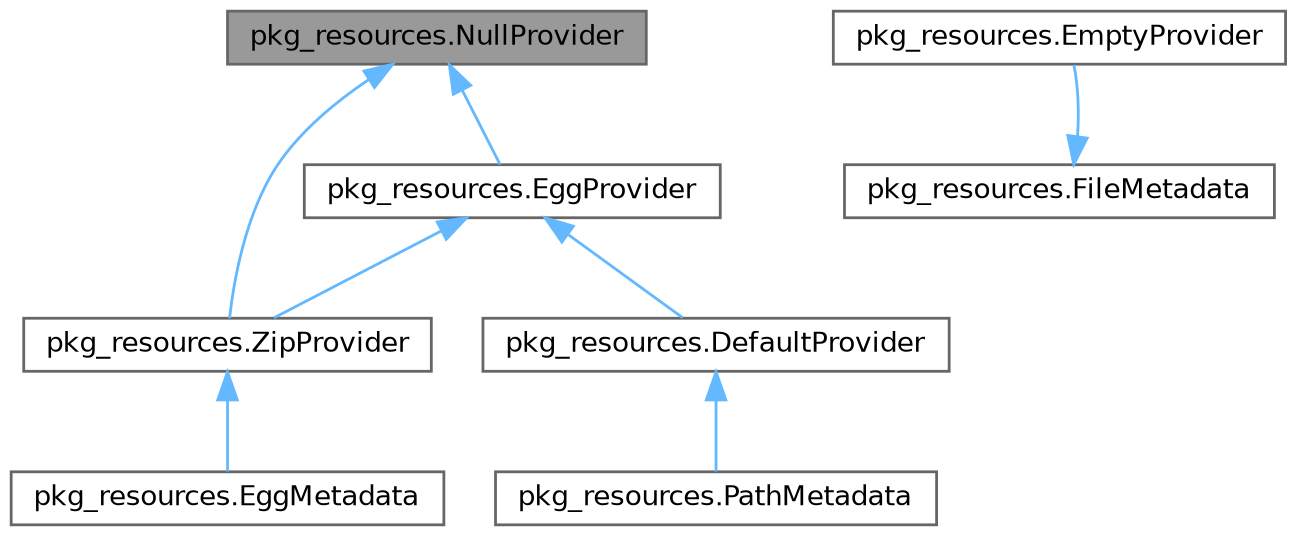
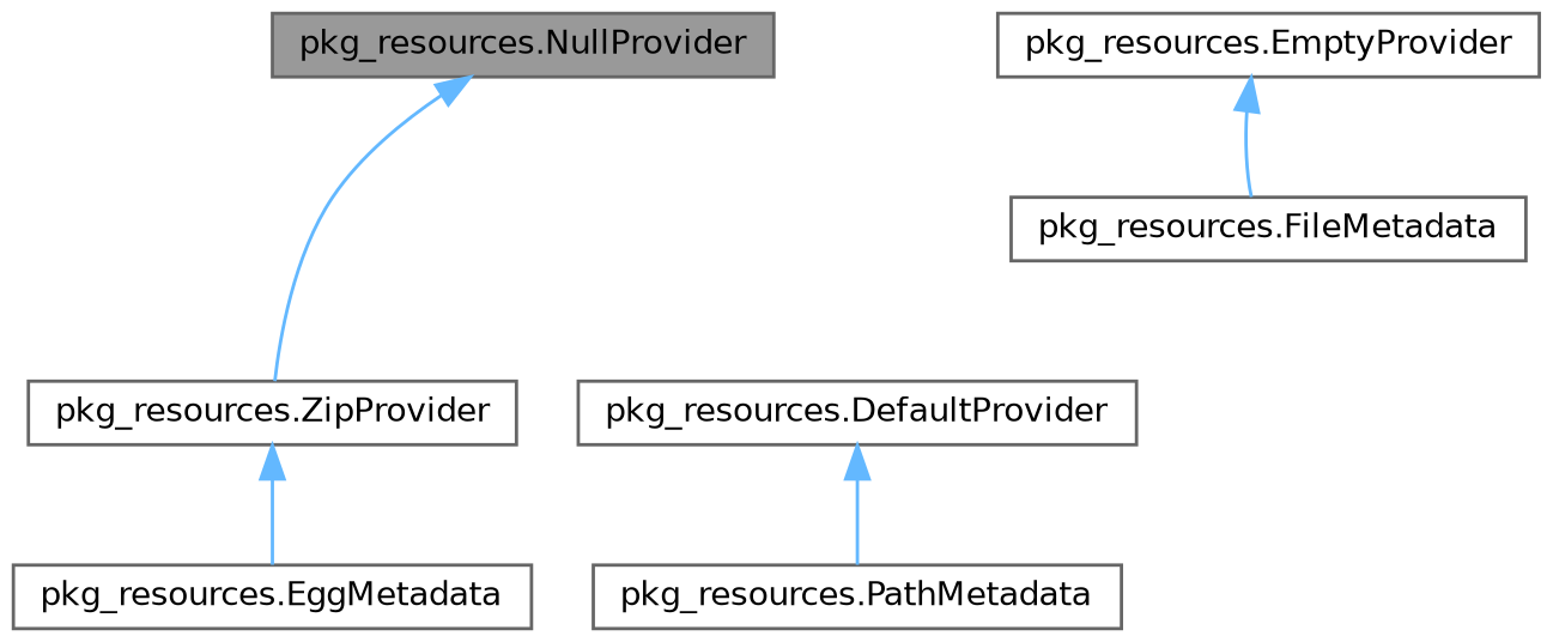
  digraph {
    node [color=gray40 fillcolor=white fontname=Helvetica fontsize=10 shape=box style=filled]
    edge [color=steelblue1 dir=back fontname=Helvetica fontsize=10 labelfontname=Helvetica labelfontsize=10 style=solid]
    n1 [fillcolor=grey60 fontcolor=black height=0.2 label="pkg_resources.NullProvider" width=0.4]
-   n2 [height=0.2 label="pkg_resources.EggProvider" width=0.4]
    n3 [height=0.2 label="pkg_resources.ZipProvider" width=0.4]
    n4 [height=0.2 label="pkg_resources.DefaultProvider" width=0.4]
    n5 [height=0.2 label="pkg_resources.EmptyProvider" width=0.4]
    n6 [height=0.2 label="pkg_resources.FileMetadata" width=0.4]
    n7 [height=0.2 label="pkg_resources.PathMetadata" width=0.4]
    n8 [height=0.2 label="pkg_resources.EggMetadata" width=0.4]
-   n1 -> n2
    n1 -> n3
-   n2 -> n3
-   n2 -> n4
    n3 -> n8
    n4 -> n7
-   n6 -> n5
+   n5 -> n6
  }
